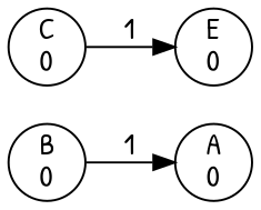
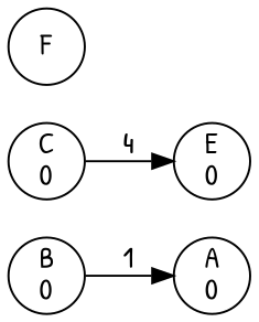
  digraph {
    fontname="Patrick Hand"
    rankdir=LR
    node [fixedsize=true fontname="Patrick Hand" shape=circle]
    edge [fontname="Patrick Hand" style=solid]
    n1 [label="A\n0" width=0.5]
    n2 [label="B\n0" width=0.5]
    n3 [label="C\n0" width=0.5]
    n4 [label="E\n0" width=0.5]
+   n5 [label="F\n" width=0.5]
    n2 -> n1 [label=1]
-   n3 -> n4 [label=1]
+   n3 -> n4 [label=4]
  }
